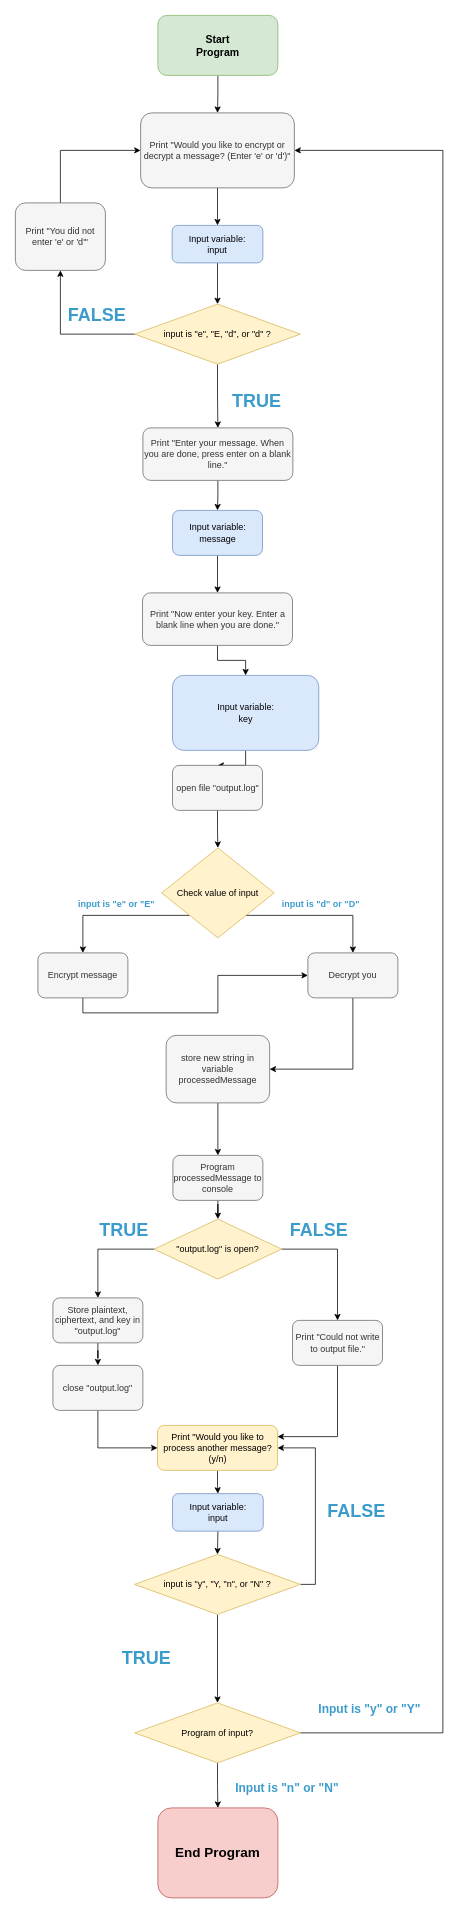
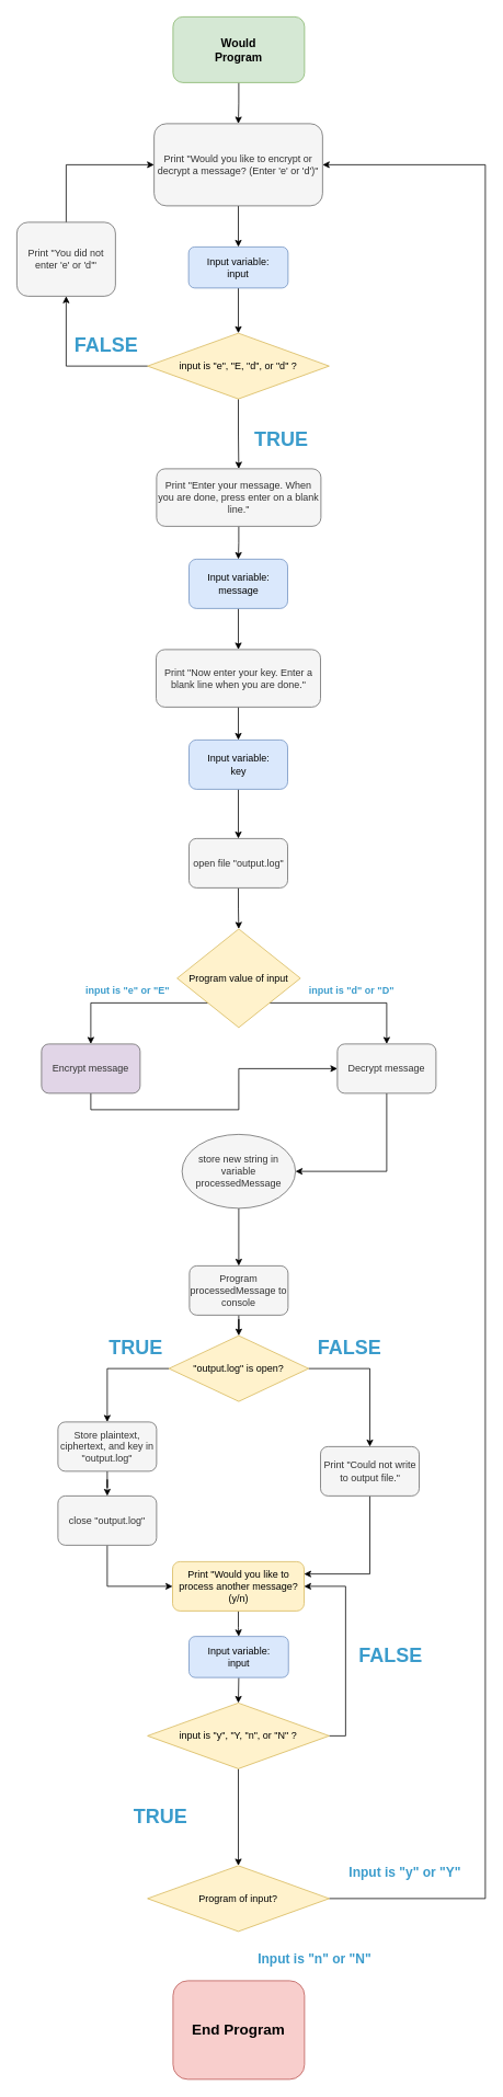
  <mxCell id="0" />
  <mxCell id="1" parent="0" />
  <mxCell id="2" style="edgeStyle=orthogonalEdgeStyle;rounded=0;orthogonalLoop=1;jettySize=auto;html=1;entryX=0.5;entryY=0;entryDx=0;entryDy=0;" edge="1" parent="1" source="3" target="5"><mxGeometry relative="1" as="geometry" /></mxCell>
- <mxCell id="3" value="&lt;b&gt;&lt;font style=&quot;font-size: 14px&quot;&gt;Start&lt;br&gt;Program&lt;/font&gt;&lt;/b&gt;" style="rounded=1;whiteSpace=wrap;html=1;fillColor=#d5e8d4;strokeColor=#82b366;" vertex="1" parent="1"><mxGeometry x="210" y="20" width="160" height="80" as="geometry" /></mxCell>
+ <mxCell id="3" value="&lt;b&gt;&lt;font style=&quot;font-size: 14px&quot;&gt;Would&lt;br&gt;Program&lt;/font&gt;&lt;/b&gt;" style="rounded=1;whiteSpace=wrap;html=1;fillColor=#d5e8d4;strokeColor=#82b366;" vertex="1" parent="1"><mxGeometry x="210" y="20" width="160" height="80" as="geometry" /></mxCell>
  <mxCell id="4" style="edgeStyle=orthogonalEdgeStyle;rounded=0;orthogonalLoop=1;jettySize=auto;html=1;entryX=0.5;entryY=0;entryDx=0;entryDy=0;" edge="1" parent="1" source="5" target="7"><mxGeometry relative="1" as="geometry" /></mxCell>
  <mxCell id="5" value="Print &quot;Would you like to encrypt or decrypt a message? (Enter 'e' or 'd')&quot;" style="rounded=1;whiteSpace=wrap;html=1;fillColor=#f5f5f5;strokeColor=#666666;fontColor=#333333;" vertex="1" parent="1"><mxGeometry x="187" y="150" width="205" height="100" as="geometry" /></mxCell>
  <mxCell id="6" style="edgeStyle=orthogonalEdgeStyle;rounded=0;orthogonalLoop=1;jettySize=auto;html=1;exitX=0.5;exitY=1;exitDx=0;exitDy=0;entryX=0.5;entryY=0;entryDx=0;entryDy=0;" edge="1" parent="1" source="7" target="10"><mxGeometry relative="1" as="geometry" /></mxCell>
  <mxCell id="7" value="Input variable:&lt;br&gt;input" style="rounded=1;whiteSpace=wrap;html=1;fillColor=#dae8fc;strokeColor=#6c8ebf;" vertex="1" parent="1"><mxGeometry x="229" y="300" width="121" height="50" as="geometry" /></mxCell>
  <mxCell id="8" style="edgeStyle=orthogonalEdgeStyle;rounded=0;orthogonalLoop=1;jettySize=auto;html=1;entryX=0;entryY=0.5;entryDx=0;entryDy=0;" edge="1" parent="1" source="12" target="5"><mxGeometry relative="1" as="geometry"><mxPoint x="10" y="70" as="targetPoint" /><Array as="points"><mxPoint x="80" y="200" /></Array></mxGeometry></mxCell>
  <mxCell id="9" style="edgeStyle=orthogonalEdgeStyle;rounded=0;orthogonalLoop=1;jettySize=auto;html=1;entryX=0.5;entryY=0;entryDx=0;entryDy=0;" edge="1" parent="1" source="10" target="15"><mxGeometry relative="1" as="geometry" /></mxCell>
  <mxCell id="10" value="&lt;span style=&quot;white-space: normal&quot;&gt;input is &quot;e&quot;, &quot;E, &quot;d&quot;, or &quot;d&quot; ?&lt;/span&gt;" style="rhombus;whiteSpace=wrap;html=1;fillColor=#fff2cc;strokeColor=#d6b656;" vertex="1" parent="1"><mxGeometry x="179" y="405" width="221" height="80" as="geometry" /></mxCell>
  <mxCell id="11" value="&lt;font style=&quot;font-size: 24px&quot; color=&quot;#3b9ccc&quot;&gt;&lt;b&gt;FALSE&lt;/b&gt;&lt;/font&gt;" style="text;html=1;strokeColor=none;fillColor=none;align=center;verticalAlign=middle;whiteSpace=wrap;rounded=0;" vertex="1" parent="1"><mxGeometry x="79" y="395" width="100" height="50" as="geometry" /></mxCell>
  <mxCell id="12" value="Print &quot;You did not enter 'e' or 'd'&quot;" style="rounded=1;whiteSpace=wrap;html=1;fillColor=#f5f5f5;strokeColor=#666666;fontColor=#333333;" vertex="1" parent="1"><mxGeometry x="20" y="270" width="120" height="90" as="geometry" /></mxCell>
  <mxCell id="13" style="edgeStyle=orthogonalEdgeStyle;rounded=0;orthogonalLoop=1;jettySize=auto;html=1;entryX=0.5;entryY=1;entryDx=0;entryDy=0;" edge="1" parent="1" source="10" target="12"><mxGeometry relative="1" as="geometry"><mxPoint x="187" y="200" as="targetPoint" /><mxPoint x="179" y="445" as="sourcePoint" /><Array as="points"><mxPoint x="80" y="445" /><mxPoint x="80" y="360" /></Array></mxGeometry></mxCell>
  <mxCell id="14" style="edgeStyle=orthogonalEdgeStyle;rounded=0;orthogonalLoop=1;jettySize=auto;html=1;exitX=0.5;exitY=1;exitDx=0;exitDy=0;entryX=0.5;entryY=0;entryDx=0;entryDy=0;" edge="1" parent="1" source="15" target="18"><mxGeometry relative="1" as="geometry" /></mxCell>
  <mxCell id="15" value="Print &quot;Enter your message. When you are done, press enter on a blank line.&quot;" style="rounded=1;whiteSpace=wrap;html=1;fillColor=#f5f5f5;strokeColor=#666666;fontColor=#333333;" vertex="1" parent="1"><mxGeometry x="190" y="570" width="200" height="70" as="geometry" /></mxCell>
  <mxCell id="16" value="&lt;font style=&quot;font-size: 24px&quot; color=&quot;#3b9ccc&quot;&gt;&lt;b&gt;TRUE&lt;/b&gt;&lt;/font&gt;" style="text;html=1;strokeColor=none;fillColor=none;align=center;verticalAlign=middle;whiteSpace=wrap;rounded=0;" vertex="1" parent="1"><mxGeometry x="292" y="510" width="100" height="50" as="geometry" /></mxCell>
  <mxCell id="17" style="edgeStyle=orthogonalEdgeStyle;rounded=0;orthogonalLoop=1;jettySize=auto;html=1;exitX=0.5;exitY=1;exitDx=0;exitDy=0;entryX=0.5;entryY=0;entryDx=0;entryDy=0;" edge="1" parent="1" source="18" target="22"><mxGeometry relative="1" as="geometry" /></mxCell>
  <mxCell id="18" value="Input variable:&lt;br&gt;message" style="rounded=1;whiteSpace=wrap;html=1;fillColor=#dae8fc;strokeColor=#6c8ebf;" vertex="1" parent="1"><mxGeometry x="229.5" y="680" width="120" height="60" as="geometry" /></mxCell>
  <mxCell id="19" style="edgeStyle=orthogonalEdgeStyle;rounded=0;orthogonalLoop=1;jettySize=auto;html=1;exitX=0.5;exitY=1;exitDx=0;exitDy=0;" edge="1" parent="1" source="20" target="24"><mxGeometry relative="1" as="geometry" /></mxCell>
- <mxCell id="20" value="Input variable:&lt;br&gt;key" style="rounded=1;whiteSpace=wrap;html=1;fillColor=#dae8fc;strokeColor=#6c8ebf;" vertex="1" parent="1"><mxGeometry x="229.5" y="900" width="195" height="100" as="geometry" /></mxCell>
+ <mxCell id="20" value="Input variable:&lt;br&gt;key" style="rounded=1;whiteSpace=wrap;html=1;fillColor=#dae8fc;strokeColor=#6c8ebf;" vertex="1" parent="1"><mxGeometry x="229.5" y="900" width="120" height="60" as="geometry" /></mxCell>
  <mxCell id="21" style="edgeStyle=orthogonalEdgeStyle;rounded=0;orthogonalLoop=1;jettySize=auto;html=1;exitX=0.5;exitY=1;exitDx=0;exitDy=0;entryX=0.5;entryY=0;entryDx=0;entryDy=0;" edge="1" parent="1" source="22" target="20"><mxGeometry relative="1" as="geometry" /></mxCell>
  <mxCell id="22" value="Print &quot;Now enter your key. Enter a blank line when you are done.&quot;" style="rounded=1;whiteSpace=wrap;html=1;fillColor=#f5f5f5;strokeColor=#666666;fontColor=#333333;" vertex="1" parent="1"><mxGeometry x="189.5" y="790" width="200" height="70" as="geometry" /></mxCell>
  <mxCell id="23" style="edgeStyle=orthogonalEdgeStyle;rounded=0;orthogonalLoop=1;jettySize=auto;html=1;exitX=0.5;exitY=1;exitDx=0;exitDy=0;entryX=0.5;entryY=0;entryDx=0;entryDy=0;" edge="1" parent="1" source="24" target="27"><mxGeometry relative="1" as="geometry" /></mxCell>
  <mxCell id="24" value="open file &quot;output.log&quot;" style="rounded=1;whiteSpace=wrap;html=1;fillColor=#f5f5f5;strokeColor=#666666;fontColor=#333333;" vertex="1" parent="1"><mxGeometry x="229.5" y="1020" width="120" height="60" as="geometry" /></mxCell>
  <mxCell id="25" style="edgeStyle=orthogonalEdgeStyle;rounded=0;orthogonalLoop=1;jettySize=auto;html=1;exitX=1;exitY=1;exitDx=0;exitDy=0;entryX=0.5;entryY=0;entryDx=0;entryDy=0;" edge="1" parent="1" source="27" target="31"><mxGeometry relative="1" as="geometry" /></mxCell>
  <mxCell id="26" style="edgeStyle=orthogonalEdgeStyle;rounded=0;orthogonalLoop=1;jettySize=auto;html=1;exitX=0;exitY=1;exitDx=0;exitDy=0;entryX=0.5;entryY=0;entryDx=0;entryDy=0;" edge="1" parent="1" source="27" target="29"><mxGeometry relative="1" as="geometry" /></mxCell>
- <mxCell id="27" value="Check value of input" style="rhombus;whiteSpace=wrap;html=1;fillColor=#fff2cc;strokeColor=#d6b656;" vertex="1" parent="1"><mxGeometry x="215" y="1130" width="150" height="120" as="geometry" /></mxCell>
+ <mxCell id="27" value="Program value of input" style="rhombus;whiteSpace=wrap;html=1;fillColor=#fff2cc;strokeColor=#d6b656;" vertex="1" parent="1"><mxGeometry x="215" y="1130" width="150" height="120" as="geometry" /></mxCell>
  <mxCell id="28" style="edgeStyle=orthogonalEdgeStyle;rounded=0;orthogonalLoop=1;jettySize=auto;html=1;exitX=0.5;exitY=1;exitDx=0;exitDy=0;" edge="1" parent="1" source="29" target="31"><mxGeometry relative="1" as="geometry"><mxPoint x="110" y="1430" as="targetPoint" /></mxGeometry></mxCell>
- <mxCell id="29" value="Encrypt message" style="rounded=1;whiteSpace=wrap;html=1;fillColor=#f5f5f5;strokeColor=#666666;fontColor=#333333;" vertex="1" parent="1"><mxGeometry x="50" y="1270" width="120" height="60" as="geometry" /></mxCell>
+ <mxCell id="29" value="Encrypt message" style="rounded=1;whiteSpace=wrap;html=1;fillColor=#e1d5e7;strokeColor=#666666;fontColor=#333333;" vertex="1" parent="1"><mxGeometry x="50" y="1270" width="120" height="60" as="geometry" /></mxCell>
  <mxCell id="30" style="edgeStyle=orthogonalEdgeStyle;rounded=0;orthogonalLoop=1;jettySize=auto;html=1;exitX=0.5;exitY=1;exitDx=0;exitDy=0;entryX=1;entryY=0.5;entryDx=0;entryDy=0;" edge="1" parent="1" source="31" target="35"><mxGeometry relative="1" as="geometry"><mxPoint x="470" y="1430" as="targetPoint" /></mxGeometry></mxCell>
- <mxCell id="31" value="Decrypt you" style="rounded=1;whiteSpace=wrap;html=1;fillColor=#f5f5f5;strokeColor=#666666;fontColor=#333333;" vertex="1" parent="1"><mxGeometry x="410" y="1270" width="120" height="60" as="geometry" /></mxCell>
+ <mxCell id="31" value="Decrypt message" style="rounded=1;whiteSpace=wrap;html=1;fillColor=#f5f5f5;strokeColor=#666666;fontColor=#333333;" vertex="1" parent="1"><mxGeometry x="410" y="1270" width="120" height="60" as="geometry" /></mxCell>
  <mxCell id="32" value="&lt;font style=&quot;font-size: 12px&quot; color=&quot;#3b9ccc&quot;&gt;&lt;b&gt;input is &quot;d&quot; or &quot;D&quot;&lt;/b&gt;&lt;/font&gt;&lt;span style=&quot;color: rgba(0 , 0 , 0 , 0) ; font-family: monospace ; font-size: 0px ; white-space: nowrap&quot;&gt;%3CmxGraphModel%3E%3Croot%3E%3CmxCell%20id%3D%220%22%2F%3E%3CmxCell%20id%3D%221%22%20parent%3D%220%22%2F%3E%3CmxCell%20id%3D%222%22%20value%3D%22%26lt%3Bfont%20style%3D%26quot%3Bfont-size%3A%2024px%26quot%3B%20color%3D%26quot%3B%233b9ccc%26quot%3B%26gt%3B%26lt%3Bb%26gt%3BTRUE%26lt%3B%2Fb%26gt%3B%26lt%3B%2Ffont%26gt%3B%22%20style%3D%22text%3Bhtml%3D1%3BstrokeColor%3Dnone%3BfillColor%3Dnone%3Balign%3Dcenter%3BverticalAlign%3Dmiddle%3BwhiteSpace%3Dwrap%3Brounded%3D0%3B%22%20vertex%3D%221%22%20parent%3D%221%22%3E%3CmxGeometry%20x%3D%22562%22%20y%3D%22500%22%20width%3D%22100%22%20height%3D%2250%22%20as%3D%22geometry%22%2F%3E%3C%2FmxCell%3E%3C%2Froot%3E%3C%2FmxGraphModel%3E&lt;/span&gt;" style="text;html=1;strokeColor=none;fillColor=none;align=center;verticalAlign=middle;whiteSpace=wrap;rounded=0;" vertex="1" parent="1"><mxGeometry x="365" y="1180" width="125" height="50" as="geometry" /></mxCell>
  <mxCell id="33" value="&lt;font style=&quot;font-size: 12px&quot; color=&quot;#3b9ccc&quot;&gt;&lt;b&gt;input is &quot;e&quot; or &quot;E&quot;&lt;/b&gt;&lt;/font&gt;&lt;span style=&quot;color: rgba(0 , 0 , 0 , 0) ; font-family: monospace ; font-size: 0px ; white-space: nowrap&quot;&gt;%3CmxGraphModel%3E%3Croot%3E%3CmxCell%20id%3D%220%22%2F%3E%3CmxCell%20id%3D%221%22%20parent%3D%220%22%2F%3E%3CmxCell%20id%3D%222%22%20value%3D%22%26lt%3Bfont%20style%3D%26quot%3Bfont-size%3A%2024px%26quot%3B%20color%3D%26quot%3B%233b9ccc%26quot%3B%26gt%3B%26lt%3Bb%26gt%3BTRUE%26lt%3B%2Fb%26gt%3B%26lt%3B%2Ffont%26gt%3B%22%20style%3D%22text%3Bhtml%3D1%3BstrokeColor%3Dnone%3BfillColor%3Dnone%3Balign%3Dcenter%3BverticalAlign%3Dmiddle%3BwhiteSpace%3Dwrap%3Brounded%3D0%3B%22%20vertex%3D%221%22%20parent%3D%221%22%3E%3CmxGeometry%20x%3D%22562%22%20y%3D%22500%22%20width%3D%22100%22%20height%3D%2250%22%20as%3D%22geometry%22%2F%3E%3C%2FmxCell%3E%3C%2Froot%3E%3C%2FmxGraphModel%3E&lt;/span&gt;" style="text;html=1;strokeColor=none;fillColor=none;align=center;verticalAlign=middle;whiteSpace=wrap;rounded=0;" vertex="1" parent="1"><mxGeometry x="95" y="1180" width="120" height="50" as="geometry" /></mxCell>
  <mxCell id="34" style="edgeStyle=orthogonalEdgeStyle;rounded=0;orthogonalLoop=1;jettySize=auto;html=1;entryX=0.5;entryY=0;entryDx=0;entryDy=0;" edge="1" parent="1" source="35" target="37"><mxGeometry relative="1" as="geometry" /></mxCell>
- <mxCell id="35" value="store new string in variable processedMessage" style="rounded=1;whiteSpace=wrap;html=1;fillColor=#f5f5f5;strokeColor=#666666;fontColor=#333333;" vertex="1" parent="1"><mxGeometry x="221" y="1380" width="138" height="90" as="geometry" /></mxCell>
+ <mxCell id="35" value="store new string in variable processedMessage" style="ellipse;whiteSpace=wrap;html=1;fillColor=#f5f5f5;strokeColor=#666666;fontColor=#333333;" vertex="1" parent="1"><mxGeometry x="221" y="1380" width="138" height="90" as="geometry" /></mxCell>
  <mxCell id="36" style="edgeStyle=orthogonalEdgeStyle;rounded=0;orthogonalLoop=1;jettySize=auto;html=1;entryX=0.5;entryY=0;entryDx=0;entryDy=0;" edge="1" parent="1" source="37" target="43"><mxGeometry relative="1" as="geometry"><mxPoint x="290" y="1650" as="targetPoint" /></mxGeometry></mxCell>
  <mxCell id="37" value="Program processedMessage to console" style="rounded=1;whiteSpace=wrap;html=1;fillColor=#f5f5f5;strokeColor=#666666;fontColor=#333333;" vertex="1" parent="1"><mxGeometry x="230" y="1540" width="120" height="60" as="geometry" /></mxCell>
  <mxCell id="38" style="edgeStyle=orthogonalEdgeStyle;rounded=0;orthogonalLoop=1;jettySize=auto;html=1;exitX=0;exitY=0.5;exitDx=0;exitDy=0;entryX=0.5;entryY=0;entryDx=0;entryDy=0;" edge="1" parent="1" source="43" target="40"><mxGeometry relative="1" as="geometry"><mxPoint x="90" y="1680" as="targetPoint" /><mxPoint x="210" y="1680" as="sourcePoint" /></mxGeometry></mxCell>
  <mxCell id="39" style="edgeStyle=orthogonalEdgeStyle;rounded=0;orthogonalLoop=1;jettySize=auto;html=1;entryX=0.5;entryY=0;entryDx=0;entryDy=0;" edge="1" parent="1" source="40" target="47"><mxGeometry relative="1" as="geometry" /></mxCell>
  <mxCell id="40" value="Store plaintext, ciphertext, and key in &quot;output.log&quot;" style="rounded=1;whiteSpace=wrap;html=1;fillColor=#f5f5f5;strokeColor=#666666;fontColor=#333333;" vertex="1" parent="1"><mxGeometry x="70" y="1730" width="120" height="60" as="geometry" /></mxCell>
  <mxCell id="41" value="&lt;font style=&quot;font-size: 24px&quot; color=&quot;#3b9ccc&quot;&gt;&lt;b&gt;TRUE&lt;/b&gt;&lt;/font&gt;" style="text;html=1;strokeColor=none;fillColor=none;align=center;verticalAlign=middle;whiteSpace=wrap;rounded=0;" vertex="1" parent="1"><mxGeometry x="115" y="1615" width="100" height="50" as="geometry" /></mxCell>
  <mxCell id="42" style="edgeStyle=orthogonalEdgeStyle;rounded=0;orthogonalLoop=1;jettySize=auto;html=1;exitX=1;exitY=0.5;exitDx=0;exitDy=0;entryX=0.5;entryY=0;entryDx=0;entryDy=0;" edge="1" parent="1" source="43" target="49"><mxGeometry relative="1" as="geometry" /></mxCell>
  <mxCell id="43" value="&quot;output.log&quot; is open?" style="rhombus;whiteSpace=wrap;html=1;fillColor=#fff2cc;strokeColor=#d6b656;" vertex="1" parent="1"><mxGeometry x="205" y="1625" width="170" height="80" as="geometry" /></mxCell>
  <mxCell id="44" style="edgeStyle=orthogonalEdgeStyle;rounded=0;orthogonalLoop=1;jettySize=auto;html=1;exitX=0.5;exitY=1;exitDx=0;exitDy=0;" edge="1" parent="1" source="45" target="51"><mxGeometry relative="1" as="geometry" /></mxCell>
  <mxCell id="45" value="Print&amp;nbsp;&quot;Would you like to process another message? (y/n)" style="rounded=1;whiteSpace=wrap;html=1;fillColor=#fff2cc;strokeColor=#d6b656;" vertex="1" parent="1"><mxGeometry x="209.5" y="1900" width="160" height="60" as="geometry" /></mxCell>
  <mxCell id="46" style="edgeStyle=orthogonalEdgeStyle;rounded=0;orthogonalLoop=1;jettySize=auto;html=1;exitX=0.5;exitY=1;exitDx=0;exitDy=0;entryX=0;entryY=0.5;entryDx=0;entryDy=0;" edge="1" parent="1" source="47" target="45"><mxGeometry relative="1" as="geometry" /></mxCell>
  <mxCell id="47" value="close &quot;output.log&quot;" style="rounded=1;whiteSpace=wrap;html=1;fillColor=#f5f5f5;strokeColor=#666666;fontColor=#333333;" vertex="1" parent="1"><mxGeometry x="70" y="1820" width="120" height="60" as="geometry" /></mxCell>
  <mxCell id="48" style="edgeStyle=orthogonalEdgeStyle;rounded=0;orthogonalLoop=1;jettySize=auto;html=1;exitX=0.5;exitY=1;exitDx=0;exitDy=0;entryX=1;entryY=0.25;entryDx=0;entryDy=0;" edge="1" parent="1" source="49" target="45"><mxGeometry relative="1" as="geometry" /></mxCell>
  <mxCell id="49" value="Print&amp;nbsp;&quot;Could not write to output file.&quot;" style="rounded=1;whiteSpace=wrap;html=1;fillColor=#f5f5f5;strokeColor=#666666;fontColor=#333333;" vertex="1" parent="1"><mxGeometry x="389.5" y="1760" width="120" height="60" as="geometry" /></mxCell>
  <mxCell id="50" style="edgeStyle=orthogonalEdgeStyle;rounded=0;orthogonalLoop=1;jettySize=auto;html=1;exitX=0.5;exitY=1;exitDx=0;exitDy=0;entryX=0.5;entryY=0;entryDx=0;entryDy=0;" edge="1" parent="1" source="51" target="54"><mxGeometry relative="1" as="geometry" /></mxCell>
  <mxCell id="51" value="Input variable:&lt;br&gt;input" style="rounded=1;whiteSpace=wrap;html=1;fillColor=#dae8fc;strokeColor=#6c8ebf;" vertex="1" parent="1"><mxGeometry x="229.5" y="1991" width="121" height="50" as="geometry" /></mxCell>
  <mxCell id="52" style="edgeStyle=orthogonalEdgeStyle;rounded=0;orthogonalLoop=1;jettySize=auto;html=1;exitX=1;exitY=0.5;exitDx=0;exitDy=0;entryX=1;entryY=0.5;entryDx=0;entryDy=0;" edge="1" parent="1" source="54" target="45"><mxGeometry relative="1" as="geometry" /></mxCell>
  <mxCell id="53" style="edgeStyle=orthogonalEdgeStyle;rounded=0;orthogonalLoop=1;jettySize=auto;html=1;exitX=0.5;exitY=1;exitDx=0;exitDy=0;entryX=0.5;entryY=0;entryDx=0;entryDy=0;" edge="1" parent="1" source="54" target="60"><mxGeometry relative="1" as="geometry" /></mxCell>
  <mxCell id="54" value="&lt;span style=&quot;white-space: normal&quot;&gt;input is &quot;y&quot;, &quot;Y, &quot;n&quot;, or &quot;N&quot; ?&lt;/span&gt;" style="rhombus;whiteSpace=wrap;html=1;fillColor=#fff2cc;strokeColor=#d6b656;" vertex="1" parent="1"><mxGeometry x="179" y="2072" width="221" height="80" as="geometry" /></mxCell>
  <mxCell id="55" value="&lt;font style=&quot;font-size: 24px&quot; color=&quot;#3b9ccc&quot;&gt;&lt;b&gt;FALSE&lt;/b&gt;&lt;/font&gt;" style="text;html=1;strokeColor=none;fillColor=none;align=center;verticalAlign=middle;whiteSpace=wrap;rounded=0;" vertex="1" parent="1"><mxGeometry x="375" y="1615" width="100" height="50" as="geometry" /></mxCell>
  <mxCell id="56" value="&lt;font style=&quot;font-size: 24px&quot; color=&quot;#3b9ccc&quot;&gt;&lt;b&gt;FALSE&lt;/b&gt;&lt;/font&gt;" style="text;html=1;strokeColor=none;fillColor=none;align=center;verticalAlign=middle;whiteSpace=wrap;rounded=0;" vertex="1" parent="1"><mxGeometry x="425" y="1990" width="100" height="50" as="geometry" /></mxCell>
  <mxCell id="57" value="&lt;font style=&quot;font-size: 24px&quot; color=&quot;#3b9ccc&quot;&gt;&lt;b&gt;TRUE&lt;/b&gt;&lt;/font&gt;" style="text;html=1;strokeColor=none;fillColor=none;align=center;verticalAlign=middle;whiteSpace=wrap;rounded=0;" vertex="1" parent="1"><mxGeometry x="144.5" y="2186" width="100" height="50" as="geometry" /></mxCell>
- <mxCell id="58" style="edgeStyle=orthogonalEdgeStyle;rounded=0;orthogonalLoop=1;jettySize=auto;html=1;exitX=0.5;exitY=1;exitDx=0;exitDy=0;entryX=0.5;entryY=0;entryDx=0;entryDy=0;" edge="1" parent="1" source="60" target="61"><mxGeometry relative="1" as="geometry" /></mxCell>
  <mxCell id="59" style="edgeStyle=orthogonalEdgeStyle;rounded=0;orthogonalLoop=1;jettySize=auto;html=1;exitX=1;exitY=0.5;exitDx=0;exitDy=0;entryX=1;entryY=0.5;entryDx=0;entryDy=0;" edge="1" parent="1" source="60" target="5"><mxGeometry relative="1" as="geometry"><Array as="points"><mxPoint x="590" y="2310" /><mxPoint x="590" y="200" /></Array></mxGeometry></mxCell>
  <mxCell id="60" value="&lt;span style=&quot;white-space: normal&quot;&gt;Program of input?&lt;/span&gt;" style="rhombus;whiteSpace=wrap;html=1;fillColor=#fff2cc;strokeColor=#d6b656;" vertex="1" parent="1"><mxGeometry x="179" y="2270" width="221" height="80" as="geometry" /></mxCell>
  <mxCell id="61" value="&lt;b&gt;&lt;font style=&quot;font-size: 18px&quot;&gt;End Program&lt;/font&gt;&lt;/b&gt;" style="rounded=1;whiteSpace=wrap;html=1;fillColor=#f8cecc;strokeColor=#b85450;" vertex="1" parent="1"><mxGeometry x="210" y="2410" width="160" height="120" as="geometry" /></mxCell>
  <mxCell id="62" value="&lt;font color=&quot;#3b9ccc&quot; size=&quot;3&quot;&gt;&lt;b&gt;Input is &quot;n&quot; or &quot;N&quot;&lt;/b&gt;&lt;/font&gt;" style="text;html=1;strokeColor=none;fillColor=none;align=center;verticalAlign=middle;whiteSpace=wrap;rounded=0;" vertex="1" parent="1"><mxGeometry x="290" y="2350" width="185" height="65" as="geometry" /></mxCell>
  <mxCell id="63" value="&lt;font color=&quot;#3b9ccc&quot; size=&quot;3&quot;&gt;&lt;b&gt;Input is &quot;y&quot; or &quot;Y&quot;&lt;/b&gt;&lt;/font&gt;" style="text;html=1;strokeColor=none;fillColor=none;align=center;verticalAlign=middle;whiteSpace=wrap;rounded=0;" vertex="1" parent="1"><mxGeometry x="400" y="2245" width="185" height="65" as="geometry" /></mxCell>
